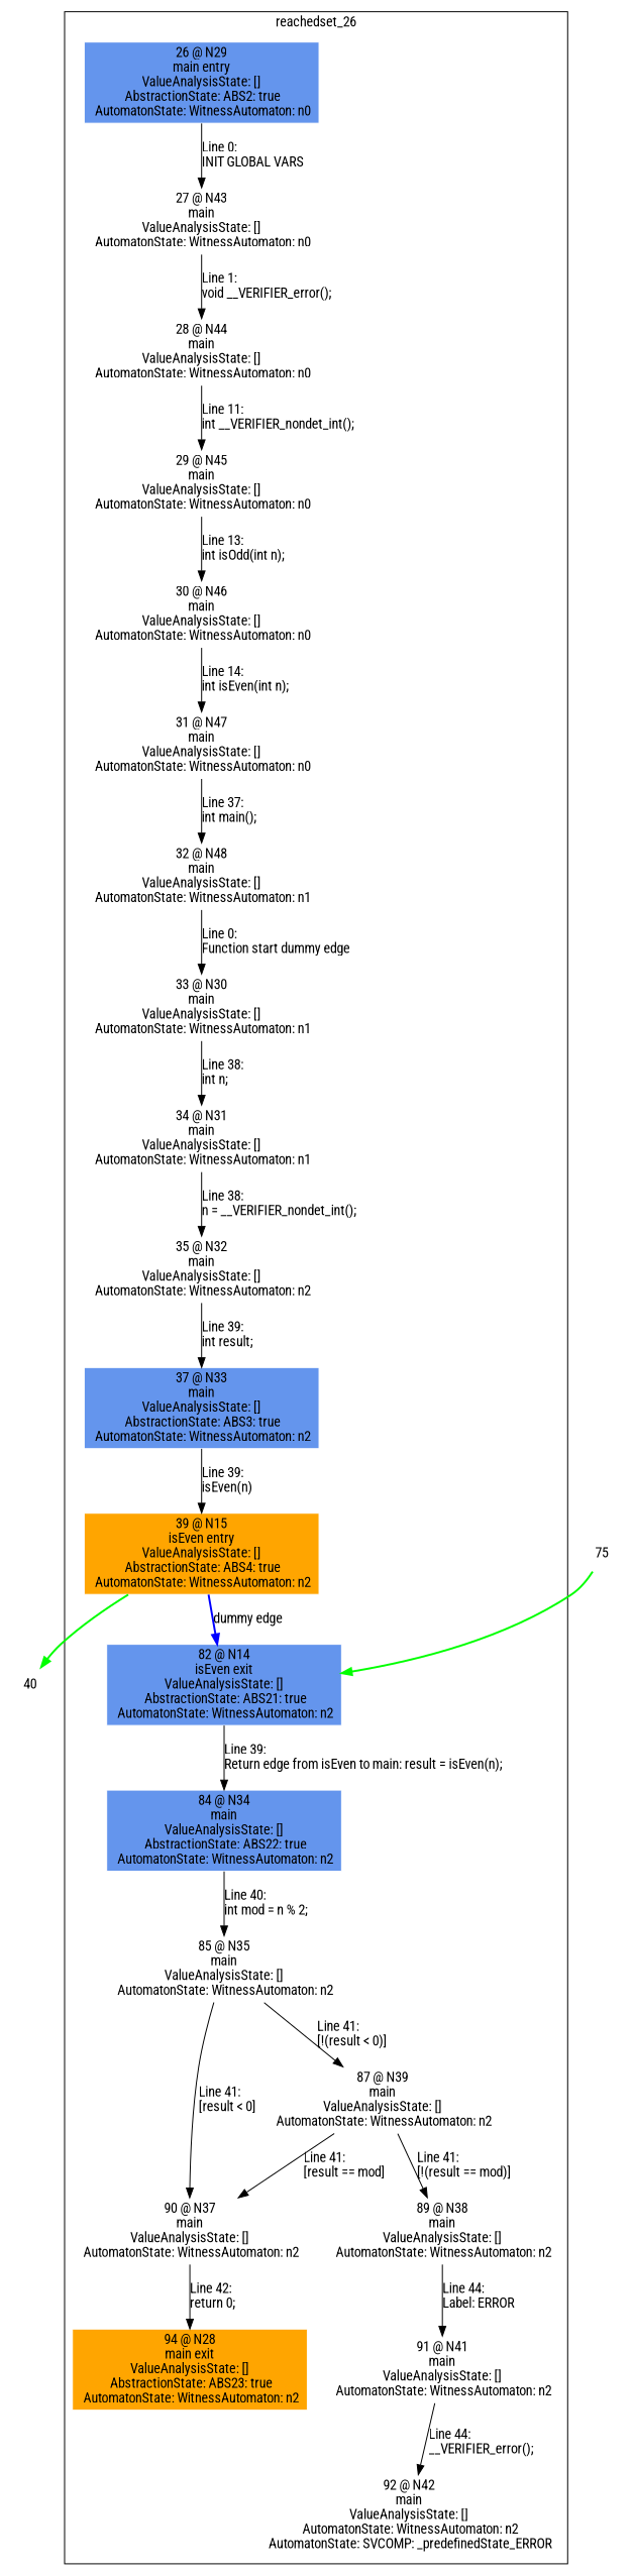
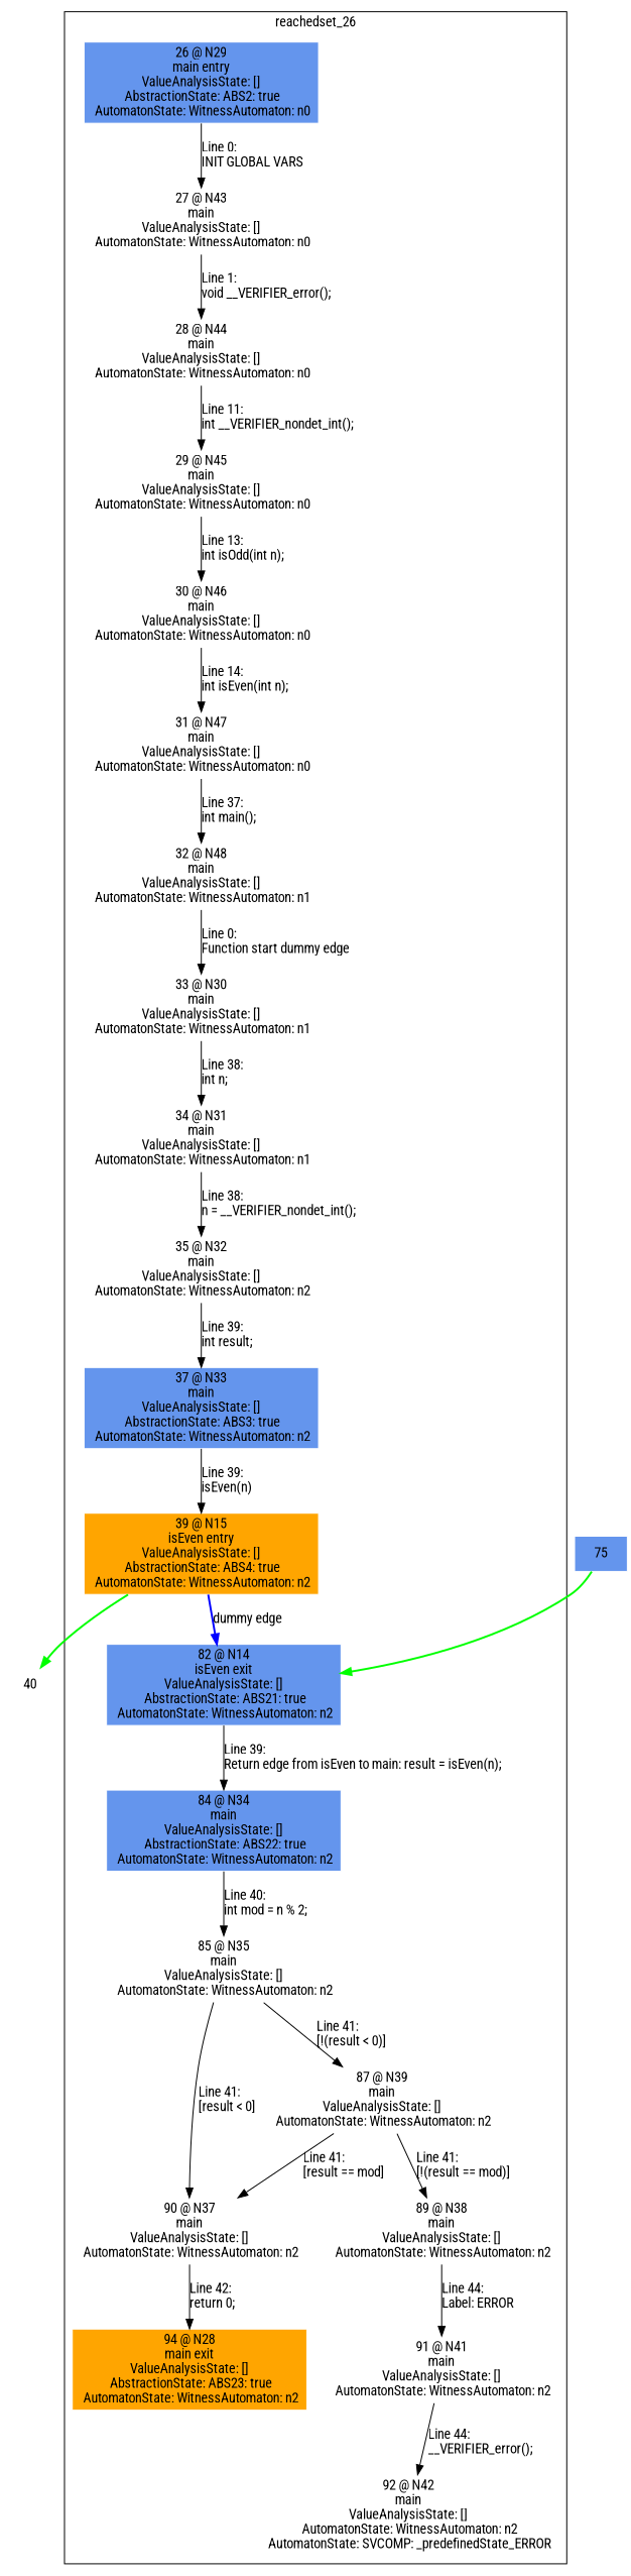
  digraph {
    fontname="Roboto Condensed"
    node [color=white shape=box style=filled fontname="Roboto Condensed"]
    edge [fontname="Roboto Condensed"]
    n1 [fillcolor=cornflowerblue label="26 @ N29\nmain entry\nValueAnalysisState: []\n AbstractionState: ABS2: true\n AutomatonState: WitnessAutomaton: n0\n"]
    n2 [label="27 @ N43\nmain\nValueAnalysisState: []\n AutomatonState: WitnessAutomaton: n0\n"]
    n3 [label="28 @ N44\nmain\nValueAnalysisState: []\n AutomatonState: WitnessAutomaton: n0\n"]
    n4 [label="29 @ N45\nmain\nValueAnalysisState: []\n AutomatonState: WitnessAutomaton: n0\n"]
    n5 [label="30 @ N46\nmain\nValueAnalysisState: []\n AutomatonState: WitnessAutomaton: n0\n"]
    n6 [label="31 @ N47\nmain\nValueAnalysisState: []\n AutomatonState: WitnessAutomaton: n0\n"]
    n7 [label="32 @ N48\nmain\nValueAnalysisState: []\n AutomatonState: WitnessAutomaton: n1\n"]
    n8 [label="33 @ N30\nmain\nValueAnalysisState: []\n AutomatonState: WitnessAutomaton: n1\n"]
    n9 [label="34 @ N31\nmain\nValueAnalysisState: []\n AutomatonState: WitnessAutomaton: n1\n"]
    n10 [label="35 @ N32\nmain\nValueAnalysisState: []\n AutomatonState: WitnessAutomaton: n2\n"]
    n11 [fillcolor=cornflowerblue label="37 @ N33\nmain\nValueAnalysisState: []\n AbstractionState: ABS3: true\n AutomatonState: WitnessAutomaton: n2\n"]
    n12 [fillcolor=orange label="39 @ N15\nisEven entry\nValueAnalysisState: []\n AbstractionState: ABS4: true\n AutomatonState: WitnessAutomaton: n2\n"]
    n13 [fillcolor=cornflowerblue label="82 @ N14\nisEven exit\nValueAnalysisState: []\n AbstractionState: ABS21: true\n AutomatonState: WitnessAutomaton: n2\n"]
    n14 [fillcolor=cornflowerblue label="84 @ N34\nmain\nValueAnalysisState: []\n AbstractionState: ABS22: true\n AutomatonState: WitnessAutomaton: n2\n"]
    n15 [label="85 @ N35\nmain\nValueAnalysisState: []\n AutomatonState: WitnessAutomaton: n2\n"]
    n16 [label="90 @ N37\nmain\nValueAnalysisState: []\n AutomatonState: WitnessAutomaton: n2\n"]
    n17 [label="87 @ N39\nmain\nValueAnalysisState: []\n AutomatonState: WitnessAutomaton: n2\n"]
    n18 [fillcolor=orange label="94 @ N28\nmain exit\nValueAnalysisState: []\n AbstractionState: ABS23: true\n AutomatonState: WitnessAutomaton: n2\n"]
    n19 [label="89 @ N38\nmain\nValueAnalysisState: []\n AutomatonState: WitnessAutomaton: n2\n"]
    n20 [label="91 @ N41\nmain\nValueAnalysisState: []\n AutomatonState: WitnessAutomaton: n2\n"]
    n21 [label="92 @ N42\nmain\nValueAnalysisState: []\n AutomatonState: WitnessAutomaton: n2\n AutomatonState: SVCOMP: _predefinedState_ERROR\n"]
    40
-   75
+   75 [fillcolor=cornflowerblue]
    subgraph cluster_1 {
      label=reachedset_26
      n1
      n2
      n3
      n4
      n5
      n6
      n7
      n8
      n9
      n10
      n11
      n12
      n13
      n14
      n15
      n16
      n17
      n18
      n19
      n20
      n21
    }
    n1 -> n2 [label="Line 0: \lINIT GLOBAL VARS\l"]
    n2 -> n3 [label="Line 1: \lvoid __VERIFIER_error();\l"]
    n3 -> n4 [label="Line 11: \lint __VERIFIER_nondet_int();\l"]
    n4 -> n5 [label="Line 13: \lint isOdd(int n);\l"]
    n5 -> n6 [label="Line 14: \lint isEven(int n);\l"]
    n6 -> n7 [label="Line 37: \lint main();\l"]
    n7 -> n8 [label="Line 0: \lFunction start dummy edge\l"]
    n8 -> n9 [label="Line 38: \lint n;\l"]
    n9 -> n10 [label="Line 38: \ln = __VERIFIER_nondet_int();\l"]
    n10 -> n11 [label="Line 39: \lint result;\l"]
    n11 -> n12 [label="Line 39: \lisEven(n)\l"]
    n12 -> n13 [color=blue label="dummy edge" style=bold]
    n12 -> 40 [color=green style=bold]
    n13 -> n14 [label="Line 39: \lReturn edge from isEven to main: result = isEven(n);\l"]
    n14 -> n15 [label="Line 40: \lint mod = n % 2;\l"]
    n15 -> n16 [label="Line 41: \l[result < 0]\l"]
    n15 -> n17 [label="Line 41: \l[!(result < 0)]\l"]
    n16 -> n18 [label="Line 42: \lreturn 0;\l"]
    n17 -> n16 [label="Line 41: \l[result == mod]\l"]
    n17 -> n19 [label="Line 41: \l[!(result == mod)]\l"]
    n19 -> n20 [label="Line 44: \lLabel: ERROR\l"]
    n20 -> n21 [label="Line 44: \l__VERIFIER_error();\l"]
    75 -> n13 [color=green style=bold]
  }
